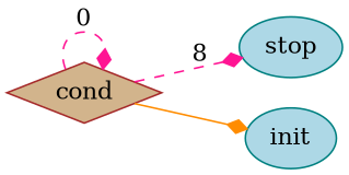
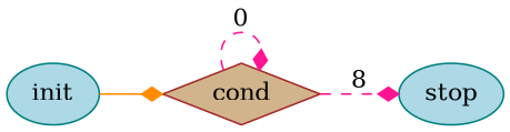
  digraph {
    rankdir=LR
    node [color=teal fillcolor=lightblue style=filled]
    edge [arrowhead=diamond color=deeppink style=dashed]
    n1 [color=brown fillcolor=tan label=cond shape=diamond]
    stop
    init
    n1 -> n1 [label=0]
    n1 -> stop [label=8]
-   n1 -> init [color=darkorange style=""]
+   init -> n1 [color=darkorange style=""]
  }
